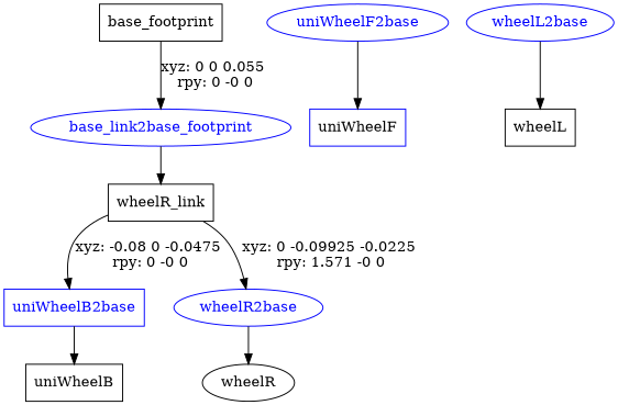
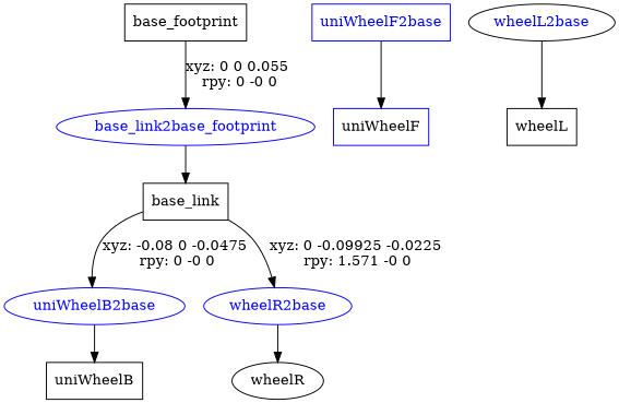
  digraph {
    node [shape=ellipse color=blue]
    n1 [label=base_footprint shape=box color=""]
    base_link2base_footprint [fontcolor=blue]
-   n3 [label=wheelR_link shape=box color=""]
-   uniWheelB2base [fontcolor=blue shape=box]
+   n3 [label=base_link shape=box color=""]
+   uniWheelB2base [fontcolor=blue]
    wheelR2base [fontcolor=blue]
    n6 [label=uniWheelB shape=box color=""]
-   uniWheelF2base [fontcolor=blue]
+   uniWheelF2base [fontcolor=blue shape=box]
    n8 [label=uniWheelF shape=box]
-   wheelL2base [fontcolor=blue]
+   wheelL2base [color=black fontcolor=blue]
    n10 [label=wheelL shape=box color=""]
    n11 [label=wheelR color=""]
    n1 -> base_link2base_footprint [label="xyz: 0 0 0.055 \nrpy: 0 -0 0"]
    base_link2base_footprint -> n3
    n3 -> uniWheelB2base [label="xyz: -0.08 0 -0.0475 \nrpy: 0 -0 0"]
    n3 -> wheelR2base [label="xyz: 0 -0.09925 -0.0225 \nrpy: 1.571 -0 0"]
    uniWheelB2base -> n6
    wheelR2base -> n11
    uniWheelF2base -> n8
    wheelL2base -> n10
  }
